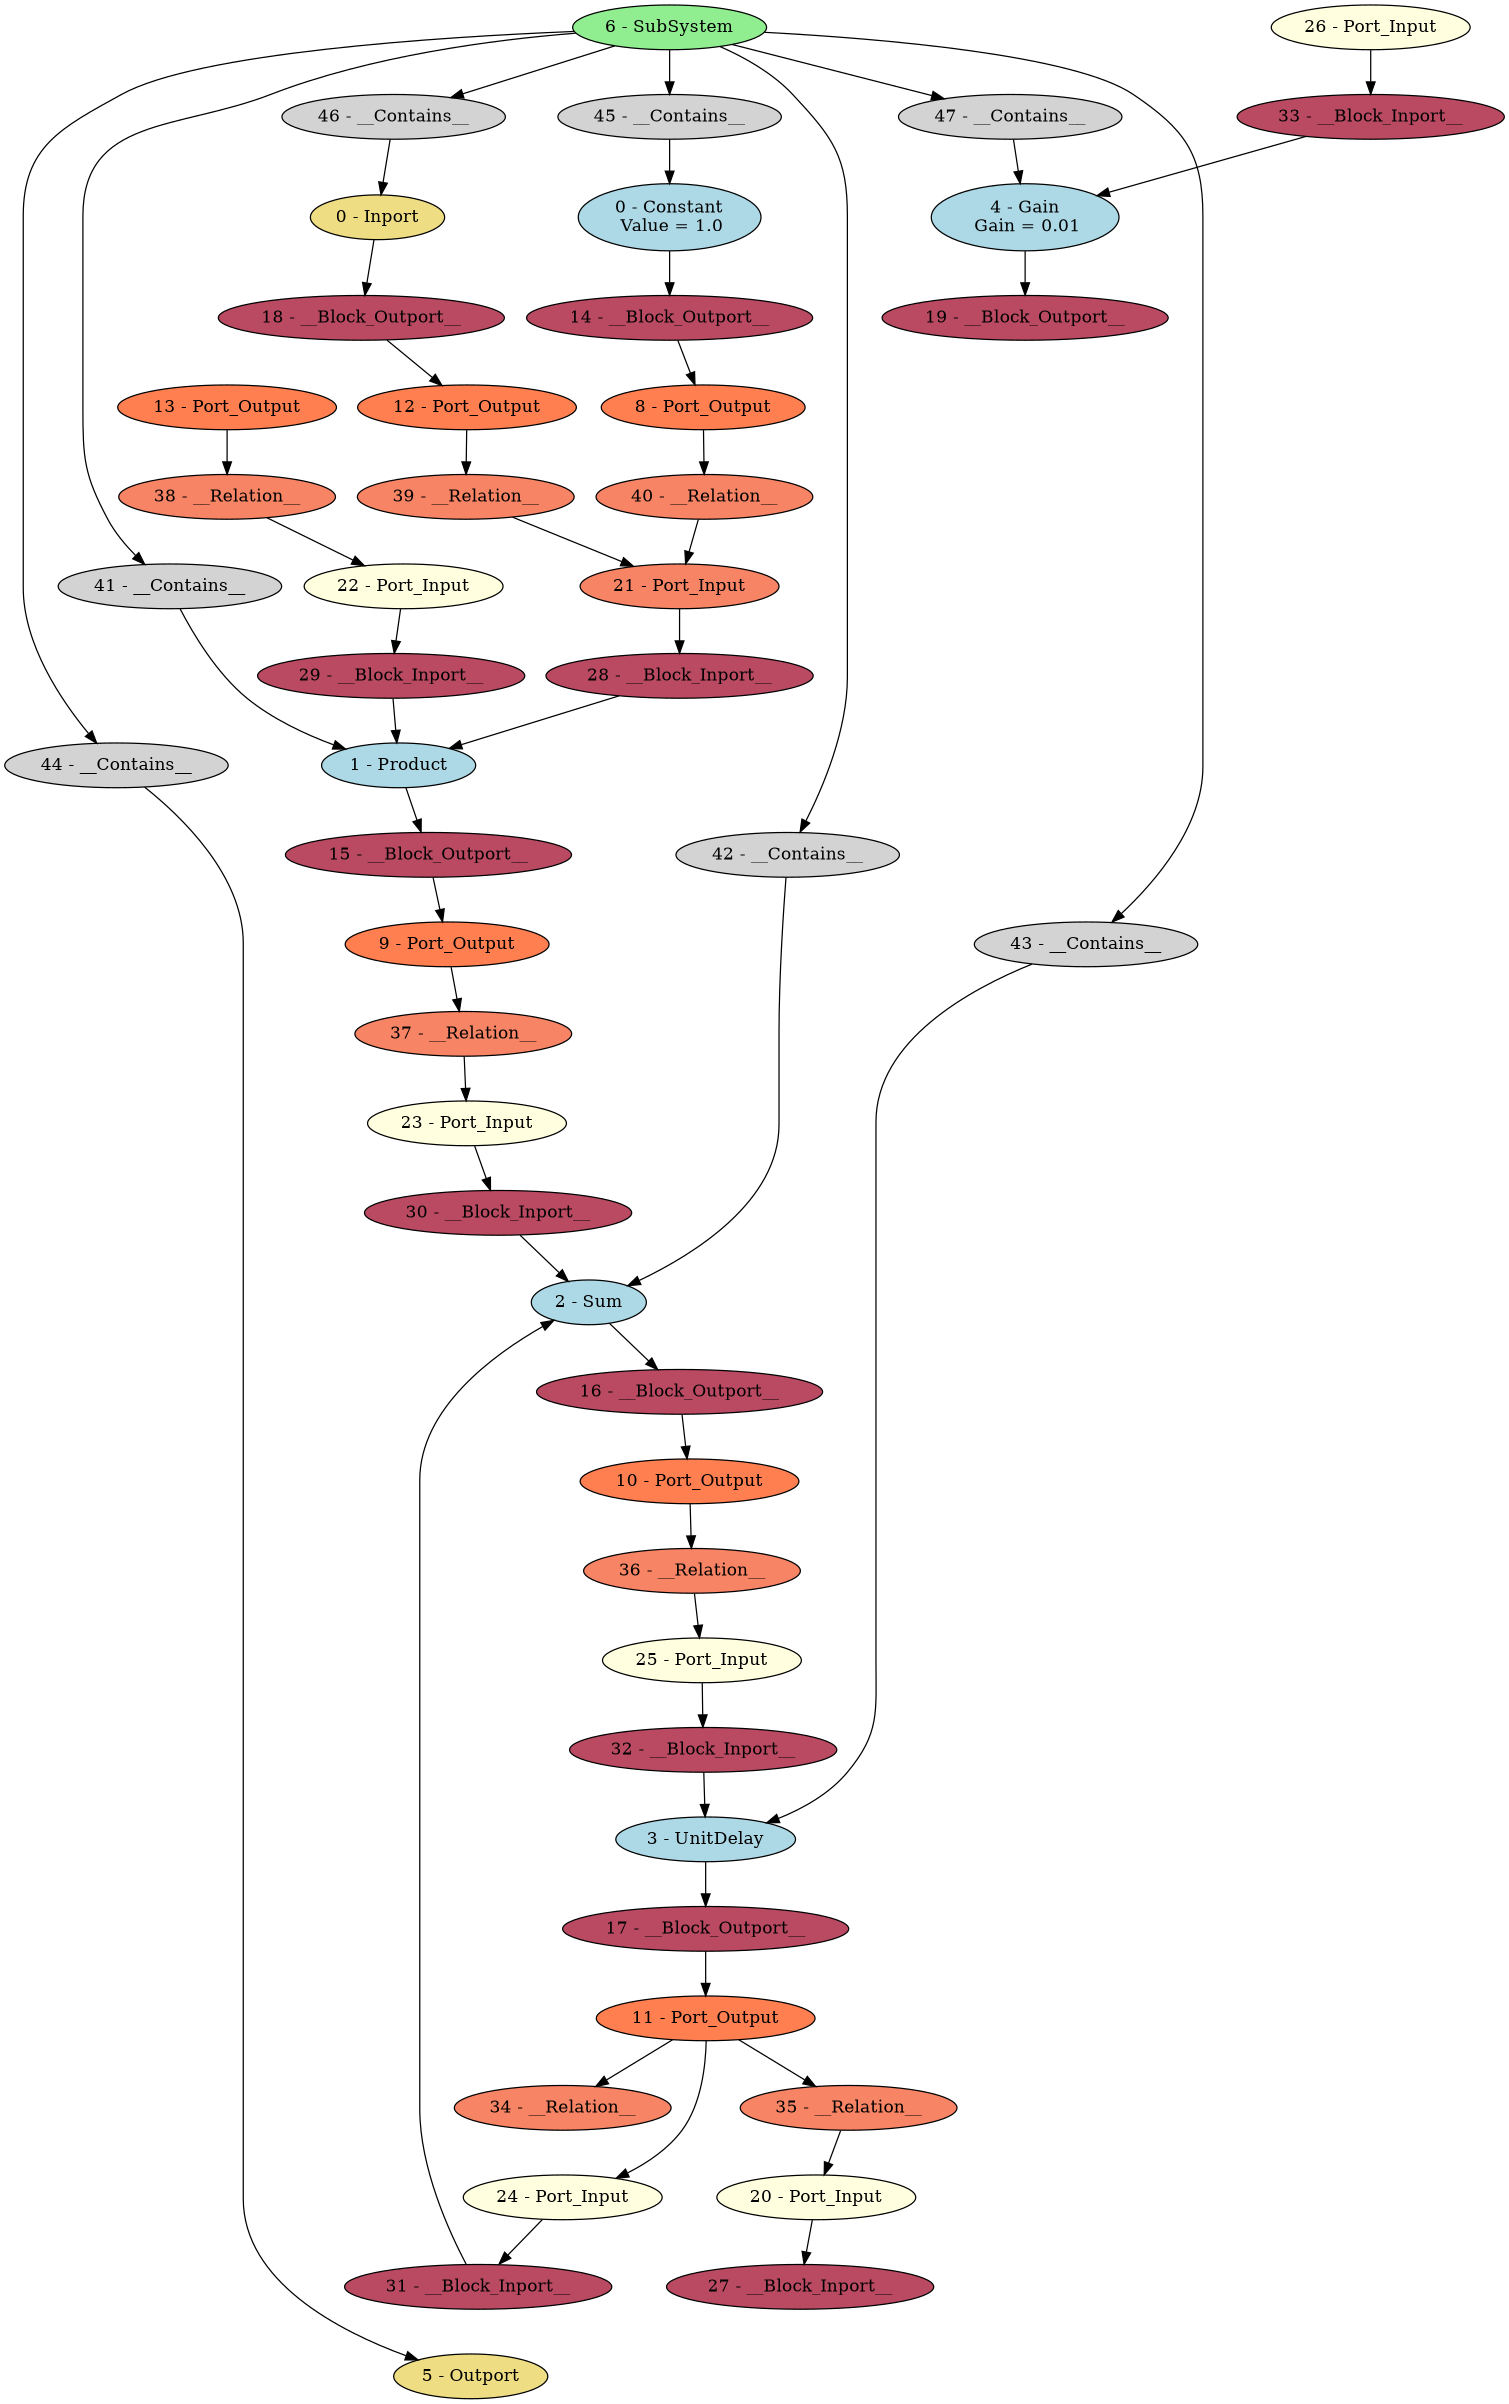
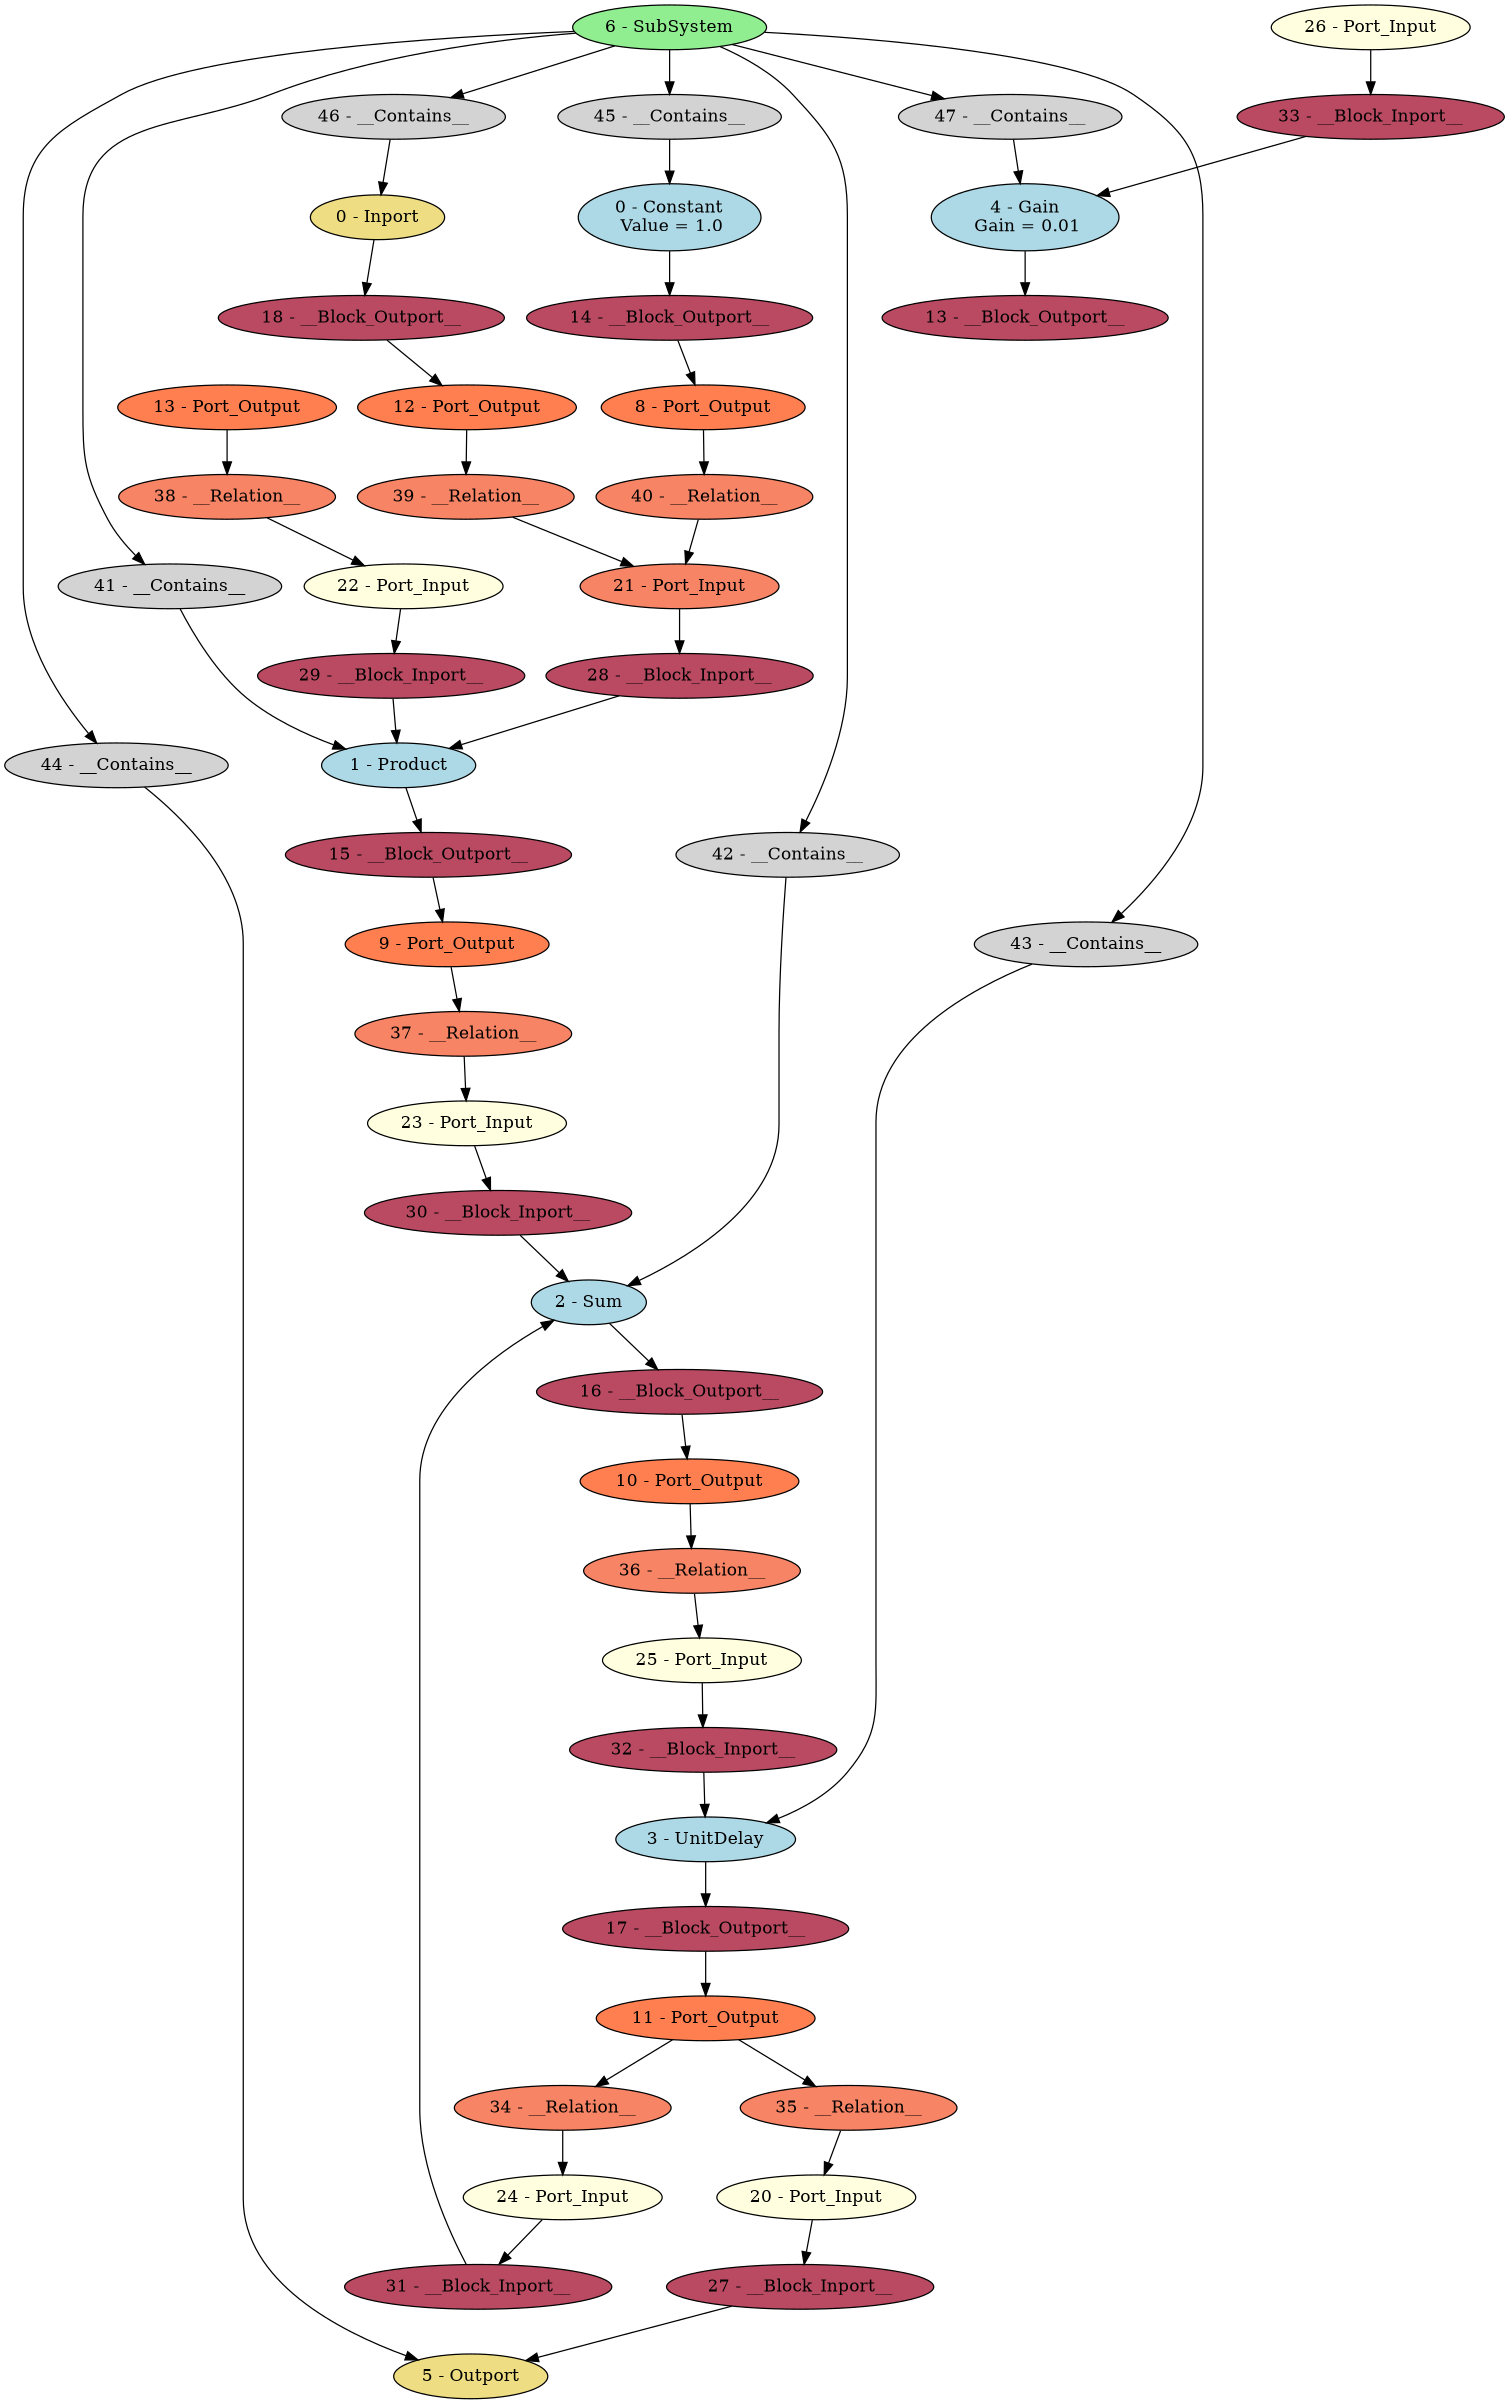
  digraph {
    node [fillcolor="#b94a62" style=filled]
    "0 - Constant\n Value = 1.0" [fillcolor=lightblue]
    "14 - __Block_Outport__"
    "8 - Port_Output" [fillcolor=coral]
    "1 - Product" [fillcolor=lightblue]
    "15 - __Block_Outport__"
    "9 - Port_Output" [fillcolor=coral]
    "2 - Sum" [fillcolor=lightblue]
    "16 - __Block_Outport__"
    "10 - Port_Output" [fillcolor=coral]
    "3 - UnitDelay" [fillcolor=lightblue]
    "17 - __Block_Outport__"
    "11 - Port_Output" [fillcolor=coral]
    "4 - Gain\n Gain = 0.01" [fillcolor=lightblue]
-   "19 - __Block_Outport__"
+   "19 - __Block_Outport__" [label="13 - __Block_Outport__"]
    "5 - Outport" [fillcolor=lightgoldenrod]
    "6 - SubSystem" [fillcolor=lightgreen]
    "41 - __Contains__" [fillcolor=lightgray]
    "42 - __Contains__" [fillcolor=lightgray]
    "43 - __Contains__" [fillcolor=lightgray]
    "44 - __Contains__" [fillcolor=lightgray]
    "45 - __Contains__" [fillcolor=lightgray]
    "46 - __Contains__" [fillcolor=lightgray]
    "47 - __Contains__" [fillcolor=lightgray]
    n24 [fillcolor=lightgoldenrod label="0 - Inport"]
    "18 - __Block_Outport__"
    "12 - Port_Output" [fillcolor=coral]
    "40 - __Relation__" [fillcolor="#f78465"]
    "21 - Port_Input" [fillcolor="#f78465"]
    "37 - __Relation__" [fillcolor="#f78465"]
    "23 - Port_Input" [fillcolor=lightyellow]
    "36 - __Relation__" [fillcolor="#f78465"]
    "25 - Port_Input" [fillcolor=lightyellow]
    "34 - __Relation__" [fillcolor="#f78465"]
    "35 - __Relation__" [fillcolor="#f78465"]
    "24 - Port_Input" [fillcolor=lightyellow]
    "20 - Port_Input" [fillcolor=lightyellow]
    "39 - __Relation__" [fillcolor="#f78465"]
    "13 - Port_Output" [fillcolor=coral]
    "38 - __Relation__" [fillcolor="#f78465"]
    "22 - Port_Input" [fillcolor=lightyellow]
    "27 - __Block_Inport__"
    "28 - __Block_Inport__"
    "29 - __Block_Inport__"
    "30 - __Block_Inport__"
    "31 - __Block_Inport__"
    "32 - __Block_Inport__"
    "26 - Port_Input" [fillcolor=lightyellow]
    "33 - __Block_Inport__"
    "0 - Constant\n Value = 1.0" -> "14 - __Block_Outport__"
    "14 - __Block_Outport__" -> "8 - Port_Output"
    "8 - Port_Output" -> "40 - __Relation__"
    "1 - Product" -> "15 - __Block_Outport__"
    "15 - __Block_Outport__" -> "9 - Port_Output"
    "9 - Port_Output" -> "37 - __Relation__"
    "2 - Sum" -> "16 - __Block_Outport__"
    "16 - __Block_Outport__" -> "10 - Port_Output"
    "10 - Port_Output" -> "36 - __Relation__"
    "3 - UnitDelay" -> "17 - __Block_Outport__"
    "17 - __Block_Outport__" -> "11 - Port_Output"
    "11 - Port_Output" -> "34 - __Relation__"
    "11 - Port_Output" -> "35 - __Relation__"
    "4 - Gain\n Gain = 0.01" -> "19 - __Block_Outport__"
    "6 - SubSystem" -> "41 - __Contains__"
    "6 - SubSystem" -> "42 - __Contains__"
    "6 - SubSystem" -> "43 - __Contains__"
    "6 - SubSystem" -> "44 - __Contains__"
    "6 - SubSystem" -> "45 - __Contains__"
    "6 - SubSystem" -> "46 - __Contains__"
    "6 - SubSystem" -> "47 - __Contains__"
    "41 - __Contains__" -> "1 - Product"
    "42 - __Contains__" -> "2 - Sum"
    "43 - __Contains__" -> "3 - UnitDelay"
    "44 - __Contains__" -> "5 - Outport"
    "45 - __Contains__" -> "0 - Constant\n Value = 1.0"
    "46 - __Contains__" -> n24
    "47 - __Contains__" -> "4 - Gain\n Gain = 0.01"
    n24 -> "18 - __Block_Outport__"
    "18 - __Block_Outport__" -> "12 - Port_Output"
    "12 - Port_Output" -> "39 - __Relation__"
    "40 - __Relation__" -> "21 - Port_Input"
    "21 - Port_Input" -> "28 - __Block_Inport__"
    "37 - __Relation__" -> "23 - Port_Input"
    "23 - Port_Input" -> "30 - __Block_Inport__"
    "36 - __Relation__" -> "25 - Port_Input"
    "25 - Port_Input" -> "32 - __Block_Inport__"
-   "11 - Port_Output" -> "24 - Port_Input"
+   "34 - __Relation__" -> "24 - Port_Input"
    "35 - __Relation__" -> "20 - Port_Input"
    "24 - Port_Input" -> "31 - __Block_Inport__"
    "20 - Port_Input" -> "27 - __Block_Inport__"
    "39 - __Relation__" -> "21 - Port_Input"
    "13 - Port_Output" -> "38 - __Relation__"
    "38 - __Relation__" -> "22 - Port_Input"
    "22 - Port_Input" -> "29 - __Block_Inport__"
+   "27 - __Block_Inport__" -> "5 - Outport"
    "28 - __Block_Inport__" -> "1 - Product"
    "29 - __Block_Inport__" -> "1 - Product"
    "30 - __Block_Inport__" -> "2 - Sum"
    "31 - __Block_Inport__" -> "2 - Sum"
    "32 - __Block_Inport__" -> "3 - UnitDelay"
    "26 - Port_Input" -> "33 - __Block_Inport__"
    "33 - __Block_Inport__" -> "4 - Gain\n Gain = 0.01"
  }
